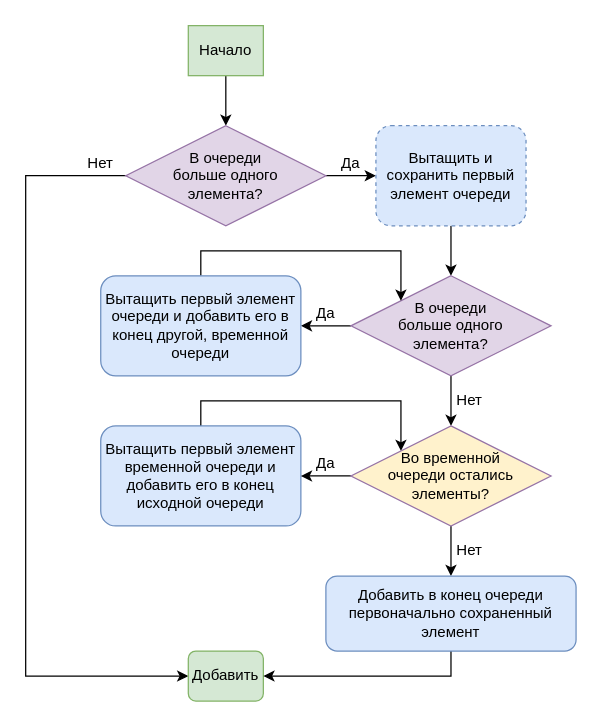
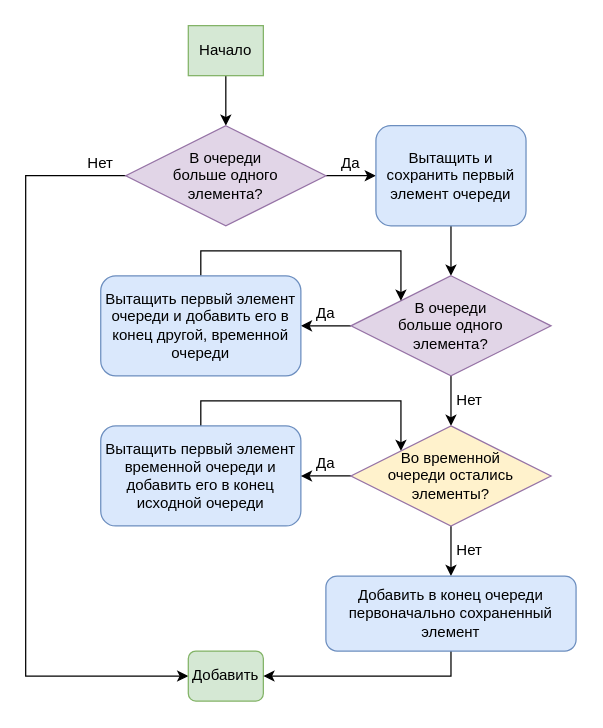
  <mxCell id="0" />
  <mxCell id="1" parent="0" />
  <mxCell id="2" style="edgeStyle=orthogonalEdgeStyle;rounded=0;orthogonalLoop=1;jettySize=auto;html=1;exitX=0.5;exitY=1;exitDx=0;exitDy=0;entryX=0.5;entryY=0;entryDx=0;entryDy=0;" edge="1" parent="1" source="3" target="6"><mxGeometry relative="1" as="geometry" /></mxCell>
  <mxCell id="3" value="Начало" style="whiteSpace=wrap;html=1;fillColor=#d5e8d4;strokeColor=#82b366;rounded=0;" vertex="1" parent="1"><mxGeometry x="150" y="20" width="60" height="40" as="geometry" /></mxCell>
  <mxCell id="4" style="edgeStyle=orthogonalEdgeStyle;rounded=0;orthogonalLoop=1;jettySize=auto;html=1;exitX=0;exitY=0.5;exitDx=0;exitDy=0;entryX=0;entryY=0.5;entryDx=0;entryDy=0;" edge="1" parent="1" source="6" target="7"><mxGeometry relative="1" as="geometry"><Array as="points"><mxPoint x="20" y="140" /><mxPoint x="20" y="540" /></Array></mxGeometry></mxCell>
  <mxCell id="5" style="edgeStyle=orthogonalEdgeStyle;rounded=0;orthogonalLoop=1;jettySize=auto;html=1;exitX=1;exitY=0.5;exitDx=0;exitDy=0;entryX=0;entryY=0.5;entryDx=0;entryDy=0;" edge="1" parent="1" source="6" target="9"><mxGeometry relative="1" as="geometry" /></mxCell>
  <mxCell id="6" value="В очереди&lt;br&gt;больше одного&lt;br&gt;элемента?" style="rhombus;whiteSpace=wrap;html=1;fillColor=#e1d5e7;strokeColor=#9673a6;" vertex="1" parent="1"><mxGeometry x="100" y="100" width="160" height="80" as="geometry" /></mxCell>
  <mxCell id="7" value="Добавить" style="rounded=1;whiteSpace=wrap;html=1;fillColor=#d5e8d4;strokeColor=#82b366;" vertex="1" parent="1"><mxGeometry x="150" y="520" width="60" height="40" as="geometry" /></mxCell>
  <mxCell id="8" style="edgeStyle=orthogonalEdgeStyle;rounded=0;orthogonalLoop=1;jettySize=auto;html=1;exitX=0.5;exitY=1;exitDx=0;exitDy=0;entryX=0.5;entryY=0;entryDx=0;entryDy=0;" edge="1" parent="1" source="9" target="12"><mxGeometry relative="1" as="geometry" /></mxCell>
- <mxCell id="9" value="Вытащить и сохранить первый элемент очереди" style="rounded=1;whiteSpace=wrap;html=1;fillColor=#dae8fc;strokeColor=#6c8ebf;dashed=1;" vertex="1" parent="1"><mxGeometry x="300" y="100" width="120" height="80" as="geometry" /></mxCell>
+ <mxCell id="9" value="Вытащить и сохранить первый элемент очереди" style="rounded=1;whiteSpace=wrap;html=1;fillColor=#dae8fc;strokeColor=#6c8ebf;" vertex="1" parent="1"><mxGeometry x="300" y="100" width="120" height="80" as="geometry" /></mxCell>
  <mxCell id="10" style="edgeStyle=orthogonalEdgeStyle;rounded=0;orthogonalLoop=1;jettySize=auto;html=1;exitX=0;exitY=0.5;exitDx=0;exitDy=0;entryX=1;entryY=0.5;entryDx=0;entryDy=0;" edge="1" parent="1" source="12" target="14"><mxGeometry relative="1" as="geometry" /></mxCell>
  <mxCell id="11" style="edgeStyle=orthogonalEdgeStyle;rounded=0;orthogonalLoop=1;jettySize=auto;html=1;exitX=0.5;exitY=1;exitDx=0;exitDy=0;entryX=0.5;entryY=0;entryDx=0;entryDy=0;" edge="1" parent="1" source="12" target="19"><mxGeometry relative="1" as="geometry" /></mxCell>
  <mxCell id="12" value="В очереди&lt;br&gt;больше одного&lt;br&gt;элемента?" style="rhombus;whiteSpace=wrap;html=1;fillColor=#e1d5e7;strokeColor=#9673a6;" vertex="1" parent="1"><mxGeometry x="280" y="220" width="160" height="80" as="geometry" /></mxCell>
  <mxCell id="13" style="edgeStyle=orthogonalEdgeStyle;rounded=0;orthogonalLoop=1;jettySize=auto;html=1;exitX=0.5;exitY=0;exitDx=0;exitDy=0;entryX=0;entryY=0;entryDx=0;entryDy=0;" edge="1" parent="1" source="14" target="12"><mxGeometry relative="1" as="geometry"><Array as="points"><mxPoint x="160" y="200" /><mxPoint x="320" y="200" /></Array></mxGeometry></mxCell>
  <mxCell id="14" value="Вытащить первый элемент очереди и добавить его в конец другой, временной очереди" style="rounded=1;whiteSpace=wrap;html=1;fillColor=#dae8fc;strokeColor=#6c8ebf;" vertex="1" parent="1"><mxGeometry x="80" y="220" width="160" height="80" as="geometry" /></mxCell>
  <mxCell id="15" style="edgeStyle=orthogonalEdgeStyle;rounded=0;orthogonalLoop=1;jettySize=auto;html=1;exitX=0.5;exitY=0;exitDx=0;exitDy=0;entryX=0;entryY=0;entryDx=0;entryDy=0;" edge="1" parent="1" source="16" target="19"><mxGeometry relative="1" as="geometry"><Array as="points"><mxPoint x="160" y="320" /><mxPoint x="320" y="320" /></Array></mxGeometry></mxCell>
  <mxCell id="16" value="Вытащить первый элемент временной очереди и добавить его в конец исходной очереди" style="rounded=1;whiteSpace=wrap;html=1;fillColor=#dae8fc;strokeColor=#6c8ebf;" vertex="1" parent="1"><mxGeometry x="80" y="340" width="160" height="80" as="geometry" /></mxCell>
  <mxCell id="17" style="edgeStyle=orthogonalEdgeStyle;rounded=0;orthogonalLoop=1;jettySize=auto;html=1;exitX=0.5;exitY=1;exitDx=0;exitDy=0;entryX=0.5;entryY=0;entryDx=0;entryDy=0;" edge="1" parent="1" source="19" target="21"><mxGeometry relative="1" as="geometry" /></mxCell>
  <mxCell id="18" style="edgeStyle=orthogonalEdgeStyle;rounded=0;orthogonalLoop=1;jettySize=auto;html=1;exitX=0;exitY=0.5;exitDx=0;exitDy=0;entryX=1;entryY=0.5;entryDx=0;entryDy=0;" edge="1" parent="1" source="19" target="16"><mxGeometry relative="1" as="geometry" /></mxCell>
  <mxCell id="19" value="Во временной&lt;br&gt;очереди остались&lt;br&gt;элементы?" style="rhombus;whiteSpace=wrap;html=1;fillColor=#fff2cc;strokeColor=#9673a6;" vertex="1" parent="1"><mxGeometry x="280" y="340" width="160" height="80" as="geometry" /></mxCell>
  <mxCell id="20" style="edgeStyle=orthogonalEdgeStyle;rounded=0;orthogonalLoop=1;jettySize=auto;html=1;exitX=0.5;exitY=1;exitDx=0;exitDy=0;entryX=1;entryY=0.5;entryDx=0;entryDy=0;" edge="1" parent="1" source="21" target="7"><mxGeometry relative="1" as="geometry" /></mxCell>
  <mxCell id="21" value="Добавить в конец очереди первоначально сохраненный элемент" style="rounded=1;whiteSpace=wrap;html=1;fillColor=#dae8fc;strokeColor=#6c8ebf;" vertex="1" parent="1"><mxGeometry x="260" y="460" width="200" height="60" as="geometry" /></mxCell>
  <mxCell id="22" value="Нет" style="text;html=1;strokeColor=none;fillColor=none;align=center;verticalAlign=middle;whiteSpace=wrap;rounded=0;" vertex="1" parent="1"><mxGeometry x="60" y="120" width="40" height="20" as="geometry" /></mxCell>
  <mxCell id="23" value="Нет" style="text;html=1;strokeColor=none;fillColor=none;align=center;verticalAlign=middle;whiteSpace=wrap;rounded=0;" vertex="1" parent="1"><mxGeometry x="360" y="310" width="30" height="20" as="geometry" /></mxCell>
  <mxCell id="24" value="Нет" style="text;html=1;strokeColor=none;fillColor=none;align=center;verticalAlign=middle;whiteSpace=wrap;rounded=0;" vertex="1" parent="1"><mxGeometry x="360" y="430" width="30" height="20" as="geometry" /></mxCell>
  <mxCell id="25" value="Да" style="text;html=1;strokeColor=none;fillColor=none;align=center;verticalAlign=middle;whiteSpace=wrap;rounded=0;" vertex="1" parent="1"><mxGeometry x="240" y="240" width="40" height="20" as="geometry" /></mxCell>
  <mxCell id="26" value="Да" style="text;html=1;strokeColor=none;fillColor=none;align=center;verticalAlign=middle;whiteSpace=wrap;rounded=0;" vertex="1" parent="1"><mxGeometry x="240" y="360" width="40" height="20" as="geometry" /></mxCell>
  <mxCell id="27" value="Да" style="text;html=1;strokeColor=none;fillColor=none;align=center;verticalAlign=middle;whiteSpace=wrap;rounded=0;" vertex="1" parent="1"><mxGeometry x="260" y="120" width="40" height="20" as="geometry" /></mxCell>
